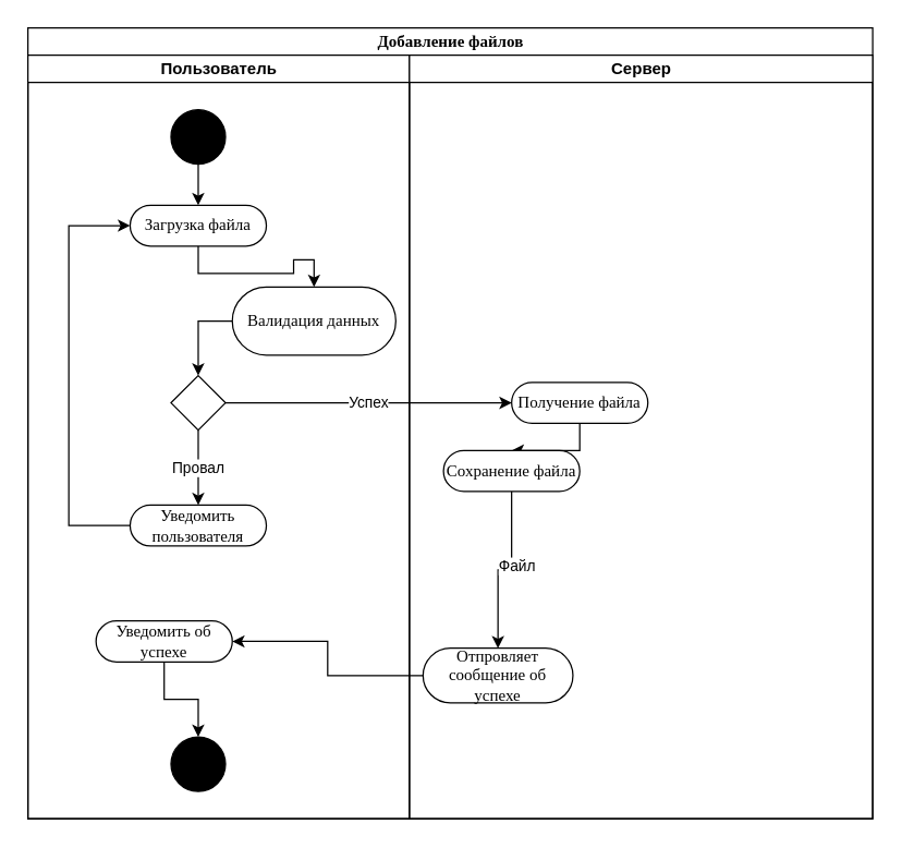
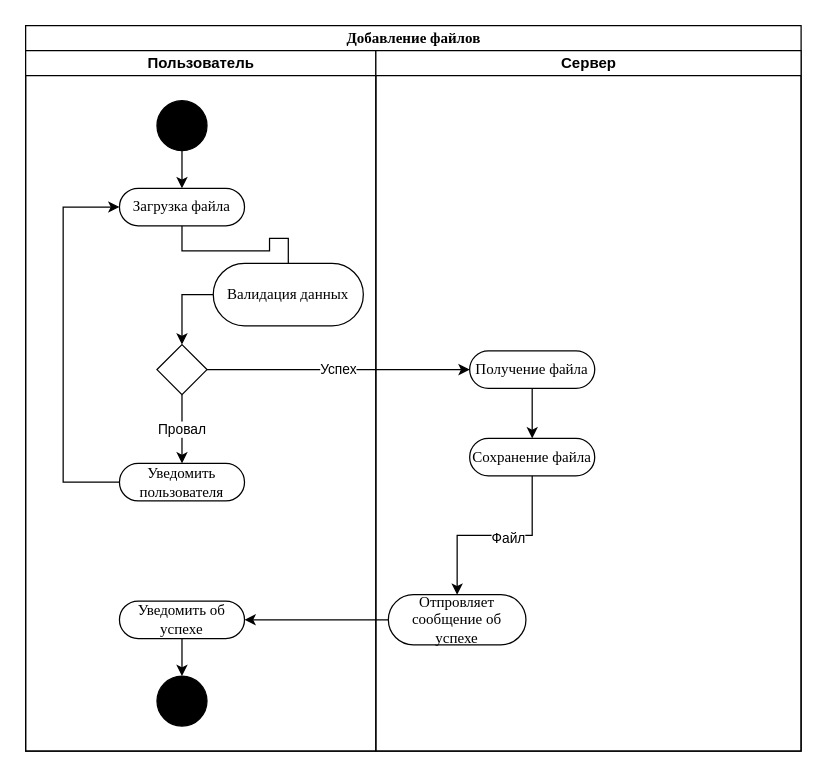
  <mxCell id="0" />
  <mxCell id="1" parent="0" />
  <mxCell id="2" value="Добавление файлов" style="swimlane;html=1;childLayout=stackLayout;startSize=20;rounded=0;shadow=0;comic=0;labelBackgroundColor=none;strokeWidth=1;fontFamily=Verdana;fontSize=12;align=center;" parent="1" vertex="1"><mxGeometry x="20" y="20" width="620" height="580" as="geometry" /></mxCell>
  <mxCell id="3" value="Пользователь" style="swimlane;html=1;startSize=20;" parent="2" vertex="1"><mxGeometry y="20" width="280" height="560" as="geometry" /></mxCell>
  <mxCell id="4" style="edgeStyle=orthogonalEdgeStyle;rounded=0;orthogonalLoop=1;jettySize=auto;html=1;entryX=0.5;entryY=0;entryDx=0;entryDy=0;" parent="3" source="5" target="13" edge="1"><mxGeometry relative="1" as="geometry" /></mxCell>
  <mxCell id="5" value="Валидация данных" style="rounded=1;whiteSpace=wrap;html=1;shadow=0;comic=0;labelBackgroundColor=none;strokeWidth=1;fontFamily=Verdana;fontSize=12;align=center;arcSize=50;" parent="3" vertex="1"><mxGeometry x="150" y="170" width="120" height="50" as="geometry" /></mxCell>
  <mxCell id="6" style="edgeStyle=orthogonalEdgeStyle;rounded=0;orthogonalLoop=1;jettySize=auto;html=1;entryX=0;entryY=0.5;entryDx=0;entryDy=0;" parent="3" source="7" target="11" edge="1"><mxGeometry relative="1" as="geometry"><Array as="points"><mxPoint x="30" y="345" /><mxPoint x="30" y="125" /></Array></mxGeometry></mxCell>
  <mxCell id="7" value="Уведомить пользователя" style="rounded=1;whiteSpace=wrap;html=1;shadow=0;comic=0;labelBackgroundColor=none;strokeWidth=1;fontFamily=Verdana;fontSize=12;align=center;arcSize=50;" parent="3" vertex="1"><mxGeometry x="75" y="330" width="100" height="30" as="geometry" /></mxCell>
  <mxCell id="8" style="edgeStyle=orthogonalEdgeStyle;rounded=0;orthogonalLoop=1;jettySize=auto;html=1;" parent="3" source="9" target="11" edge="1"><mxGeometry relative="1" as="geometry" /></mxCell>
  <mxCell id="9" value="" style="ellipse;whiteSpace=wrap;html=1;rounded=0;shadow=0;comic=0;labelBackgroundColor=none;strokeWidth=1;fillColor=#000000;fontFamily=Verdana;fontSize=12;align=center;" parent="3" vertex="1"><mxGeometry x="105" y="40" width="40" height="40" as="geometry" /></mxCell>
- <mxCell id="10" style="edgeStyle=orthogonalEdgeStyle;rounded=0;orthogonalLoop=1;jettySize=auto;html=1;" parent="3" source="11" target="5" edge="1"><mxGeometry relative="1" as="geometry" /></mxCell>
+ <mxCell id="10" style="edgeStyle=orthogonalEdgeStyle;rounded=0;orthogonalLoop=1;jettySize=auto;html=1;endArrow=none;" parent="3" source="11" target="5" edge="1"><mxGeometry relative="1" as="geometry" /></mxCell>
  <mxCell id="11" value="Загрузка файла" style="rounded=1;whiteSpace=wrap;html=1;shadow=0;comic=0;labelBackgroundColor=none;strokeWidth=1;fontFamily=Verdana;fontSize=12;align=center;arcSize=50;" parent="3" vertex="1"><mxGeometry x="75" y="110" width="100" height="30" as="geometry" /></mxCell>
  <mxCell id="12" value="Провал" style="edgeStyle=orthogonalEdgeStyle;rounded=0;orthogonalLoop=1;jettySize=auto;html=1;entryX=0.5;entryY=0;entryDx=0;entryDy=0;" parent="3" source="13" target="7" edge="1"><mxGeometry relative="1" as="geometry" /></mxCell>
  <mxCell id="13" value="" style="rhombus;whiteSpace=wrap;html=1;" parent="3" vertex="1"><mxGeometry x="105" y="235" width="40" height="40" as="geometry" /></mxCell>
  <mxCell id="14" style="edgeStyle=orthogonalEdgeStyle;rounded=0;orthogonalLoop=1;jettySize=auto;html=1;entryX=0.5;entryY=0;entryDx=0;entryDy=0;" parent="3" source="15" target="16" edge="1"><mxGeometry relative="1" as="geometry" /></mxCell>
- <mxCell id="15" value="Уведомить об успехе" style="rounded=1;whiteSpace=wrap;html=1;shadow=0;comic=0;labelBackgroundColor=none;strokeWidth=1;fontFamily=Verdana;fontSize=12;align=center;arcSize=50;" parent="3" vertex="1"><mxGeometry x="50" y="415" width="100" height="30" as="geometry" /></mxCell>
+ <mxCell id="15" value="Уведомить об успехе" style="rounded=1;whiteSpace=wrap;html=1;shadow=0;comic=0;labelBackgroundColor=none;strokeWidth=1;fontFamily=Verdana;fontSize=12;align=center;arcSize=50;" parent="3" vertex="1"><mxGeometry x="75" y="440" width="100" height="30" as="geometry" /></mxCell>
  <mxCell id="16" value="" style="ellipse;whiteSpace=wrap;html=1;rounded=0;shadow=0;comic=0;labelBackgroundColor=none;strokeWidth=1;fillColor=#000000;fontFamily=Verdana;fontSize=12;align=center;" parent="3" vertex="1"><mxGeometry x="105" y="500" width="40" height="40" as="geometry" /></mxCell>
  <mxCell id="17" value="Сервер" style="swimlane;html=1;startSize=20;" parent="2" vertex="1"><mxGeometry x="280" y="20" width="340" height="560" as="geometry" /></mxCell>
  <mxCell id="18" style="edgeStyle=orthogonalEdgeStyle;rounded=0;orthogonalLoop=1;jettySize=auto;html=1;entryX=0.5;entryY=0;entryDx=0;entryDy=0;" parent="17" source="19" target="22" edge="1"><mxGeometry relative="1" as="geometry" /></mxCell>
  <mxCell id="19" value="Получение файла" style="rounded=1;whiteSpace=wrap;html=1;shadow=0;comic=0;labelBackgroundColor=none;strokeWidth=1;fontFamily=Verdana;fontSize=12;align=center;arcSize=50;" parent="17" vertex="1"><mxGeometry x="75" y="240" width="100" height="30" as="geometry" /></mxCell>
  <mxCell id="20" style="edgeStyle=orthogonalEdgeStyle;rounded=0;orthogonalLoop=1;jettySize=auto;html=1;" edge="1" parent="17" source="22" target="23"><mxGeometry relative="1" as="geometry" /></mxCell>
  <mxCell id="21" value="Файл" style="edgeLabel;html=1;align=center;verticalAlign=middle;resizable=0;points=[];" vertex="1" connectable="0" parent="20"><mxGeometry x="-0.129" y="2" relative="1" as="geometry"><mxPoint x="1" as="offset" /></mxGeometry></mxCell>
- <mxCell id="22" value="Сохранение файла" style="rounded=1;whiteSpace=wrap;html=1;shadow=0;comic=0;labelBackgroundColor=none;strokeWidth=1;fontFamily=Verdana;fontSize=12;align=center;arcSize=50;" parent="17" vertex="1"><mxGeometry x="25" y="290" width="100" height="30" as="geometry" /></mxCell>
+ <mxCell id="22" value="Сохранение файла" style="rounded=1;whiteSpace=wrap;html=1;shadow=0;comic=0;labelBackgroundColor=none;strokeWidth=1;fontFamily=Verdana;fontSize=12;align=center;arcSize=50;" parent="17" vertex="1"><mxGeometry x="75" y="310" width="100" height="30" as="geometry" /></mxCell>
  <mxCell id="23" value="Отпровляет сообщение об успехе" style="rounded=1;whiteSpace=wrap;html=1;shadow=0;comic=0;labelBackgroundColor=none;strokeWidth=1;fontFamily=Verdana;fontSize=12;align=center;arcSize=50;" parent="17" vertex="1"><mxGeometry x="10" y="435" width="110" height="40" as="geometry" /></mxCell>
  <mxCell id="24" style="edgeStyle=orthogonalEdgeStyle;rounded=0;orthogonalLoop=1;jettySize=auto;html=1;entryX=1;entryY=0.5;entryDx=0;entryDy=0;" parent="2" source="23" target="15" edge="1"><mxGeometry relative="1" as="geometry" /></mxCell>
  <mxCell id="25" value="Успех" style="edgeStyle=orthogonalEdgeStyle;rounded=0;orthogonalLoop=1;jettySize=auto;html=1;entryX=0;entryY=0.5;entryDx=0;entryDy=0;" edge="1" parent="2" source="13" target="19"><mxGeometry relative="1" as="geometry" /></mxCell>
